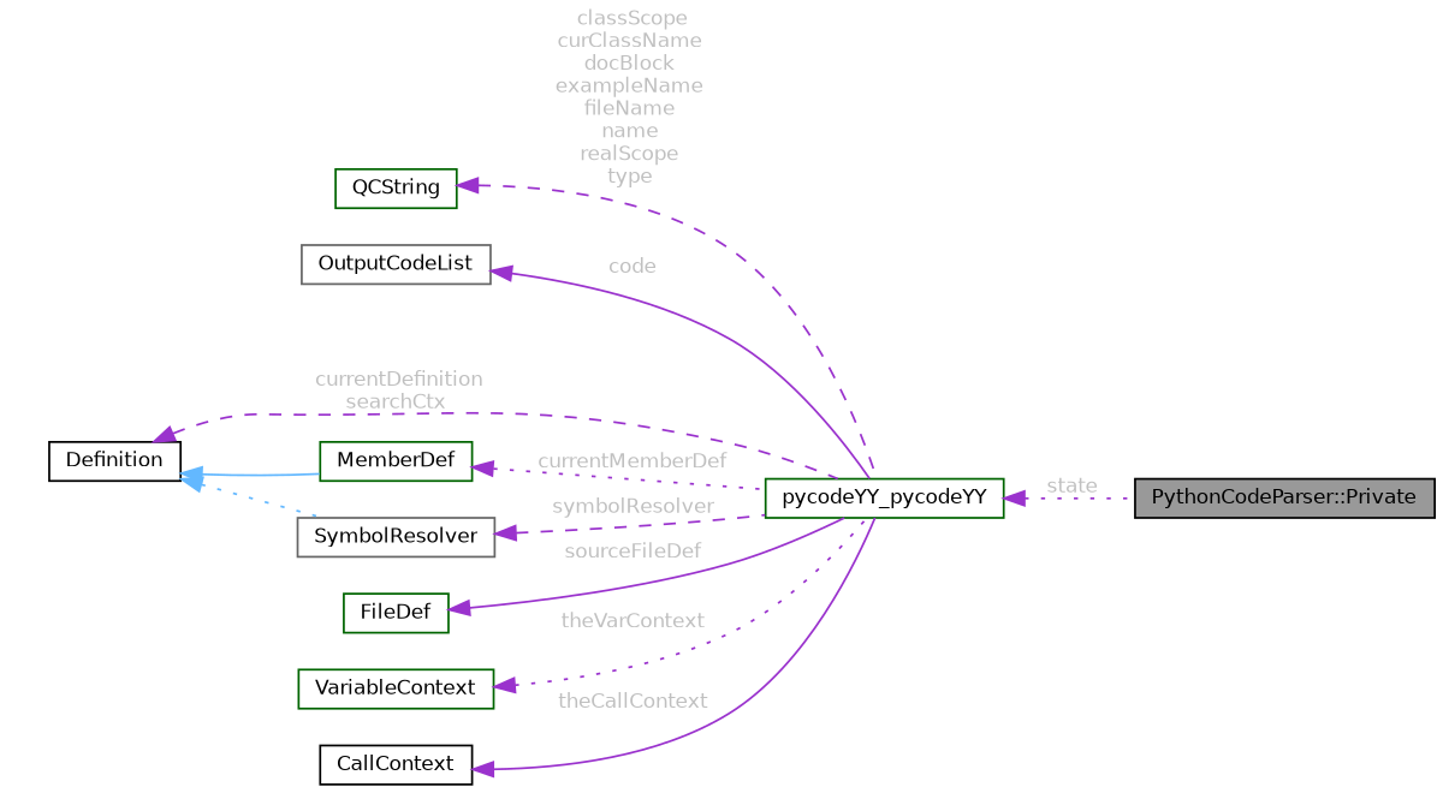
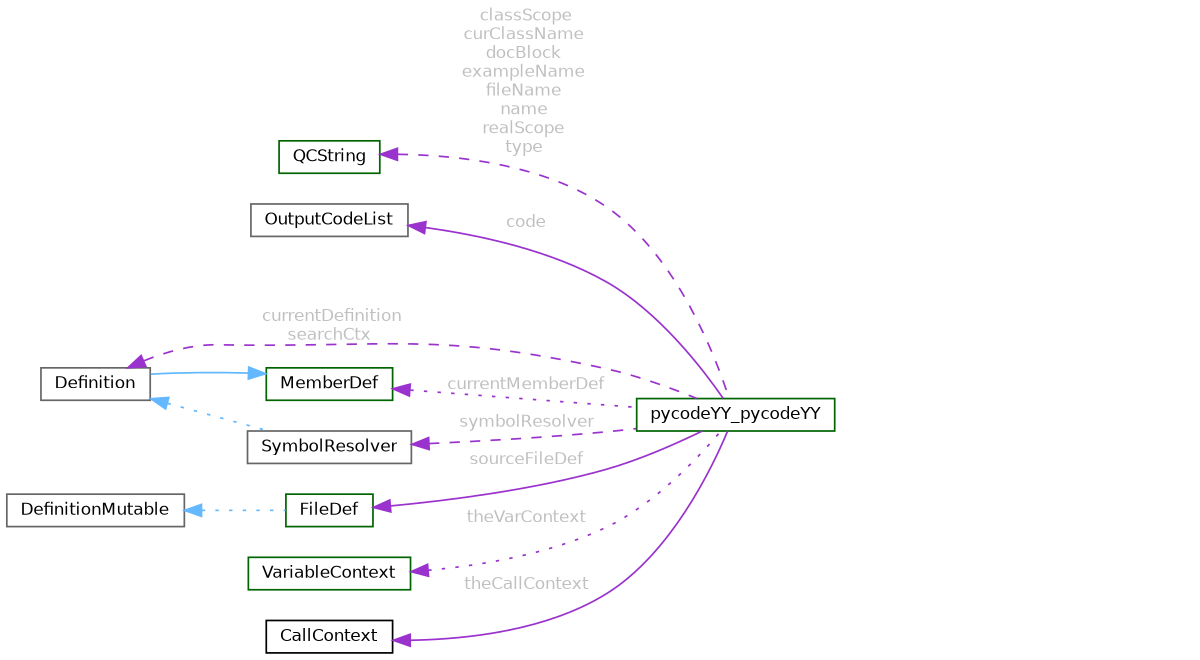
  digraph {
    fontname="DejaVu Sans"
    rankdir=LR
    node [color=darkgreen fillcolor=white fontname="DejaVu Sans" fontsize=10 shape=box style=filled]
    edge [color=darkorchid3 dir=back fontcolor=grey fontname="DejaVu Sans" fontsize=10 labelfontname=Helvetica labelfontsize=10 style=dotted]
-   n1 [color=black fillcolor=grey60 fontcolor=black height=0.2 label="PythonCodeParser::Private" width=0.4]
    n2 [height=0.2 label=pycodeYY_pycodeYY width=0.4]
    n3 [height=0.2 label=QCString width=0.4]
    n4 [color=gray40 height=0.2 label=OutputCodeList width=0.4]
-   n5 [color=black height=0.2 label=Definition width=0.4]
+   n5 [color=gray40 height=0.2 label=Definition width=0.4]
    n6 [height=0.2 label=MemberDef width=0.4]
    n7 [color=gray40 height=0.2 label=SymbolResolver width=0.4]
    n8 [height=0.2 label=FileDef width=0.4]
+   n9 [color=gray40 height=0.2 label=DefinitionMutable width=0.4]
    n10 [height=0.2 label=VariableContext width=0.4]
    n11 [color=black height=0.2 label=CallContext width=0.4]
-   n2 -> n1 [label=" state"]
    n3 -> n2 [label=" classScope\ncurClassName\ndocBlock\nexampleName\nfileName\nname\nrealScope\ntype" style=dashed]
    n4 -> n2 [label=" code" style=solid]
    n5 -> n2 [label=" currentDefinition\nsearchCtx" style=dashed]
-   n5 -> n6 [color=steelblue1 style=solid fontcolor=""]
+   n6 -> n5 [color=steelblue1 style=solid fontcolor=""]
    n5 -> n7 [color=steelblue1 fontcolor=""]
    n6 -> n2 [label=" currentMemberDef"]
    n7 -> n2 [label=" symbolResolver" style=dashed]
    n8 -> n2 [label=" sourceFileDef" style=solid]
+   n9 -> n8 [color=steelblue1 fontcolor=""]
    n10 -> n2 [label=" theVarContext"]
    n11 -> n2 [label=" theCallContext" style=solid]
  }
